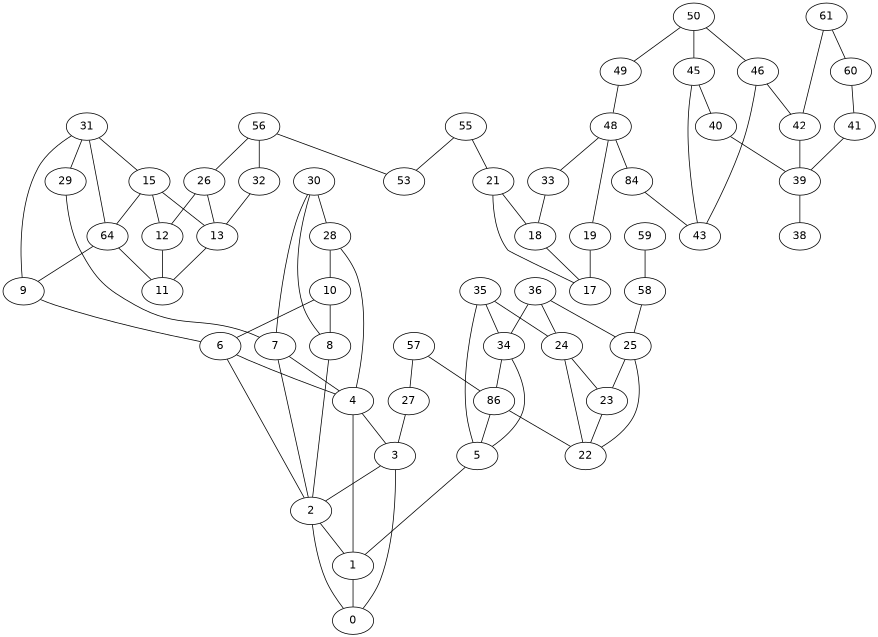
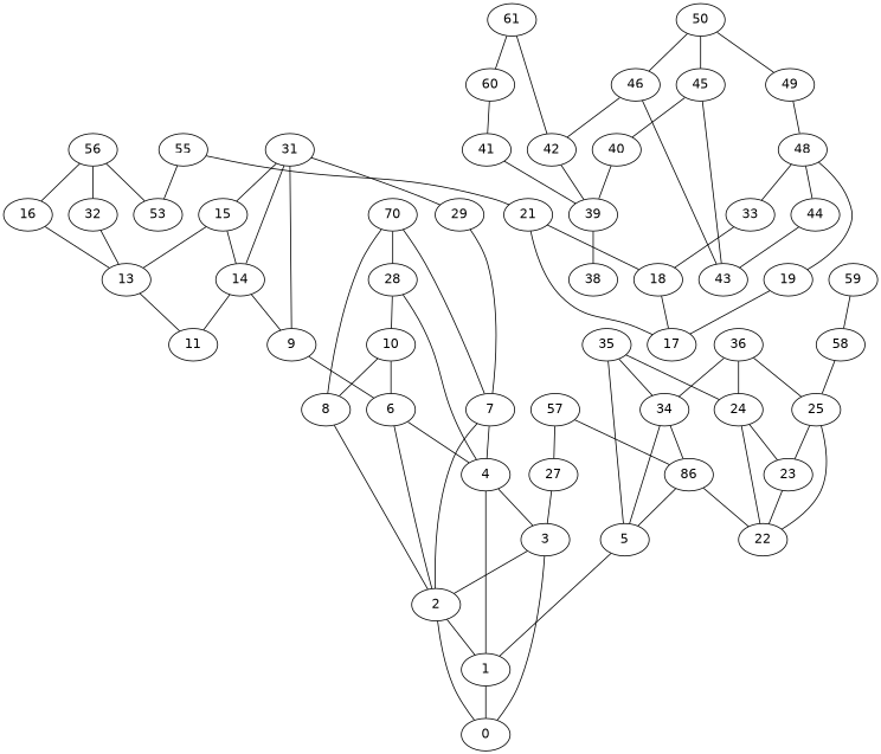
  graph {
    fontname="DejaVu Sans"
    node [fontname="DejaVu Sans"]
    edge [fontname="DejaVu Sans"]
    1
    0
    2
    3
    4
    5
    6
    7
    8
    9
    10
-   12
    11
    13
-   14 [label=64]
+   14
    15
-   16 [label=26]
+   16
    18
    17
    19
    21
    23
    22
    24
    25
    n26 [label=86]
    27
    28
    29
-   30
+   30 [label=70]
    31
    32
    33
    34
    35
    36
    39
    38
    40
    41
    42
-   44 [label=84]
+   44
    43
    45
    46
    48
    49
    50
    55
    53
    56
    57
    58
    59
    60
    61
    1 -- 0
    2 -- 1
    2 -- 0
    3 -- 0
    3 -- 2
    4 -- 1
    4 -- 3
    5 -- 1
    6 -- 2
    6 -- 4
    7 -- 2
    7 -- 4
    8 -- 2
    9 -- 6
    10 -- 6
    10 -- 8
-   12 -- 11
    13 -- 11
    14 -- 9
    14 -- 11
-   15 -- 12
    15 -- 13
    15 -- 14
-   16 -- 12
    16 -- 13
    18 -- 17
    19 -- 17
    21 -- 18
    21 -- 17
    23 -- 22
    24 -- 23
    24 -- 22
    25 -- 23
    25 -- 22
    n26 -- 5
    n26 -- 22
    27 -- 3
    28 -- 4
    28 -- 10
    29 -- 7
    30 -- 7
    30 -- 8
    30 -- 28
    31 -- 9
    31 -- 14
    31 -- 15
    31 -- 29
    32 -- 13
    33 -- 18
    34 -- 5
    34 -- n26
    35 -- 5
    35 -- 24
    35 -- 34
    36 -- 24
    36 -- 25
    36 -- 34
    39 -- 38
    40 -- 39
    41 -- 39
    42 -- 39
    44 -- 43
    45 -- 40
    45 -- 43
    46 -- 42
    46 -- 43
    48 -- 19
    48 -- 33
    48 -- 44
    49 -- 48
    50 -- 45
    50 -- 46
    50 -- 49
    55 -- 21
    55 -- 53
    56 -- 16
    56 -- 32
    56 -- 53
    57 -- n26
    57 -- 27
    58 -- 25
    59 -- 58
    60 -- 41
    61 -- 42
    61 -- 60
  }
